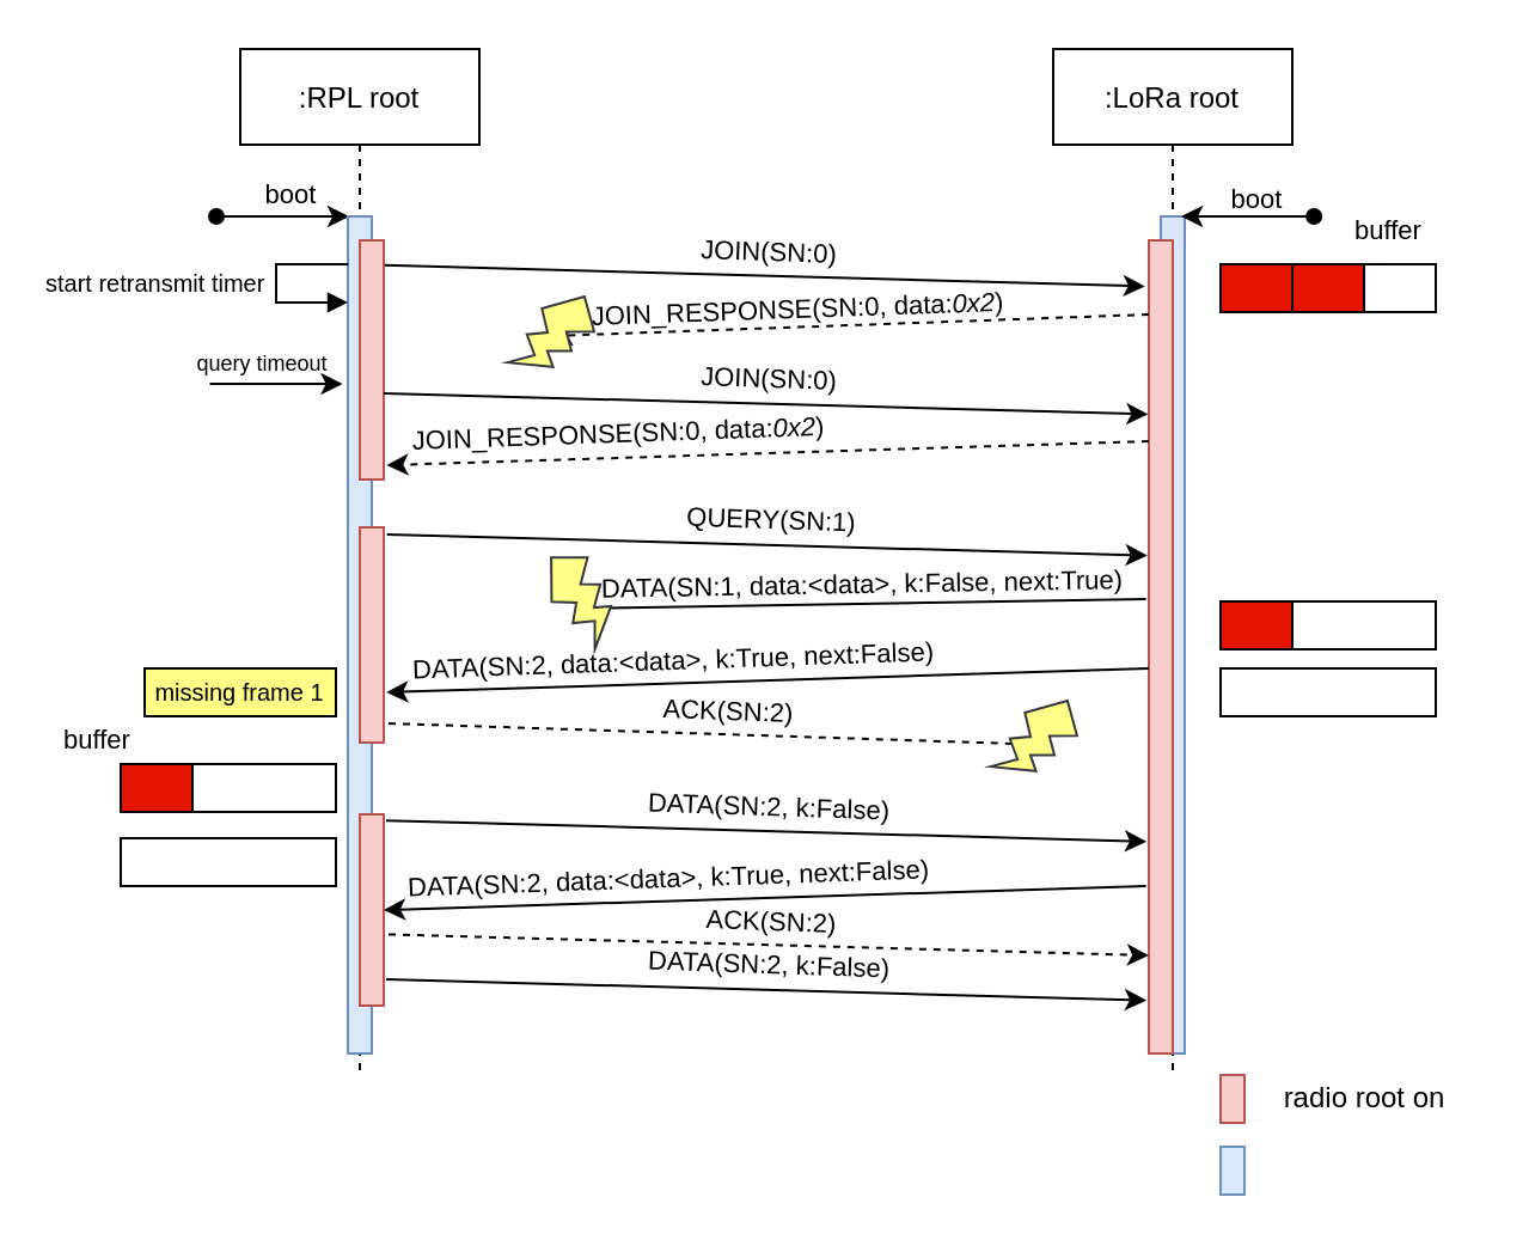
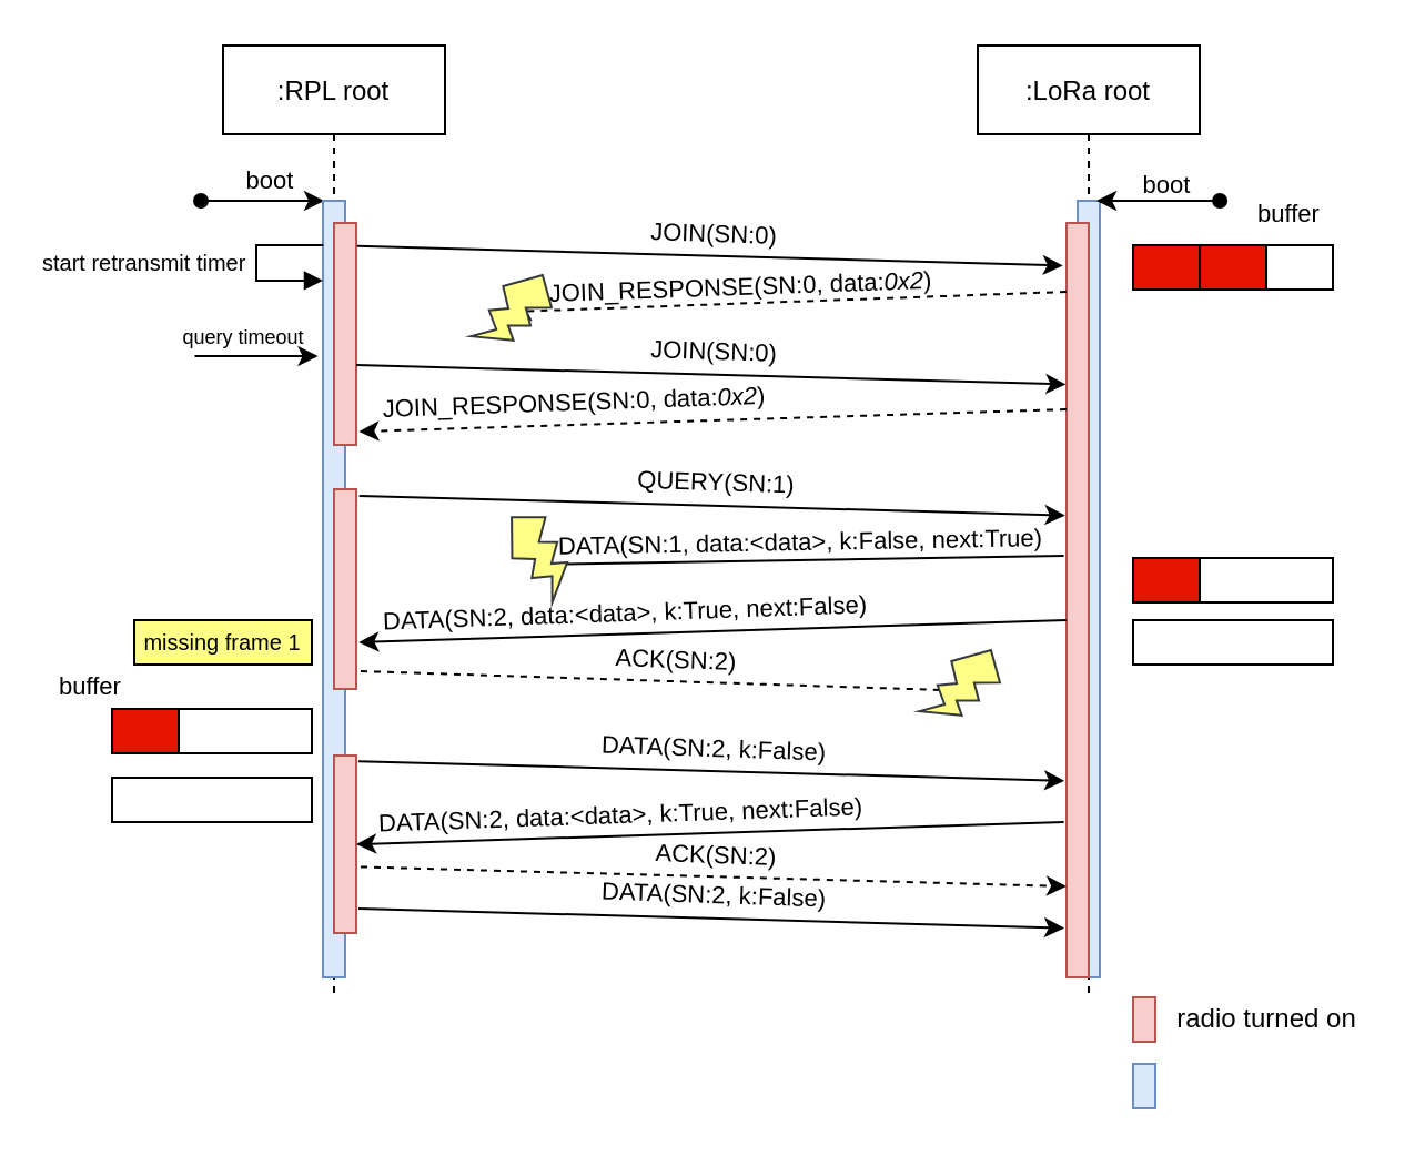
  <mxCell id="0" />
  <mxCell id="1" parent="0" />
  <mxCell id="2" value=":LoRa root" style="shape=umlLifeline;perimeter=lifelinePerimeter;container=0;collapsible=0;recursiveResize=0;shadow=0;strokeWidth=1;" vertex="1" parent="1"><mxGeometry x="440" y="20" width="100" height="430" as="geometry" /></mxCell>
  <mxCell id="3" value="" style="endArrow=classic;startArrow=oval;html=1;startFill=1;entryX=0.053;entryY=0;entryDx=0;entryDy=0;entryPerimeter=0;" edge="1" parent="1"><mxGeometry width="50" height="50" relative="1" as="geometry"><mxPoint x="90" y="90" as="sourcePoint" /><mxPoint x="145.53" y="90" as="targetPoint" /></mxGeometry></mxCell>
  <mxCell id="4" value="boot" style="edgeLabel;html=1;align=center;verticalAlign=middle;resizable=0;points=[];" vertex="1" connectable="0" parent="3"><mxGeometry x="0.218" y="1" relative="1" as="geometry"><mxPoint x="-4" y="-9" as="offset" /></mxGeometry></mxCell>
  <mxCell id="5" value=":RPL root" style="shape=umlLifeline;perimeter=lifelinePerimeter;container=1;collapsible=0;recursiveResize=0;shadow=0;strokeWidth=1;" vertex="1" parent="1"><mxGeometry x="100" y="20" width="100" height="430" as="geometry" /></mxCell>
  <mxCell id="6" value="" style="points=[];perimeter=orthogonalPerimeter;shadow=0;strokeWidth=1;fillColor=#dae8fc;strokeColor=#6c8ebf;" vertex="1" parent="5"><mxGeometry x="45" y="70" width="10" height="350" as="geometry" /></mxCell>
  <mxCell id="7" value="" style="points=[];perimeter=orthogonalPerimeter;shadow=0;strokeWidth=1;fillColor=#f8cecc;strokeColor=#b85450;" vertex="1" parent="5"><mxGeometry x="50" y="80" width="10" height="100" as="geometry" /></mxCell>
  <mxCell id="8" value="" style="points=[];perimeter=orthogonalPerimeter;shadow=0;strokeWidth=1;fillColor=#dae8fc;strokeColor=#6c8ebf;" vertex="1" parent="1"><mxGeometry x="485" y="90" width="10" height="350" as="geometry" /></mxCell>
  <mxCell id="9" value="" style="points=[];perimeter=orthogonalPerimeter;shadow=0;strokeWidth=1;fillColor=#f8cecc;strokeColor=#b85450;" vertex="1" parent="1"><mxGeometry x="480" y="100" width="10" height="340" as="geometry" /></mxCell>
  <mxCell id="10" value="" style="endArrow=classic;html=1;exitX=1.04;exitY=0.26;exitDx=0;exitDy=0;exitPerimeter=0;entryX=-0.16;entryY=0.096;entryDx=0;entryDy=0;entryPerimeter=0;" edge="1" parent="1"><mxGeometry width="50" height="50" relative="1" as="geometry"><mxPoint x="160.4" y="110.4" as="sourcePoint" /><mxPoint x="478.4" y="119.2" as="targetPoint" /></mxGeometry></mxCell>
  <mxCell id="11" value="JOIN(SN:0)" style="edgeLabel;html=1;align=center;verticalAlign=middle;resizable=0;points=[];rotation=2;" vertex="1" connectable="0" parent="10"><mxGeometry x="-0.108" relative="1" as="geometry"><mxPoint x="18" y="-10" as="offset" /></mxGeometry></mxCell>
  <mxCell id="12" value="" style="endArrow=classic;html=1;exitX=-0.12;exitY=0.202;exitDx=0;exitDy=0;exitPerimeter=0;dashed=1;" edge="1" parent="1"><mxGeometry width="50" height="50" relative="1" as="geometry"><mxPoint x="480" y="131" as="sourcePoint" /><mxPoint x="230" y="140" as="targetPoint" /></mxGeometry></mxCell>
  <mxCell id="13" value="JOIN_RESPONSE(SN:0, data:&lt;i&gt;0x2&lt;/i&gt;)" style="edgeLabel;html=1;align=center;verticalAlign=middle;resizable=0;points=[];rotation=358;" vertex="1" connectable="0" parent="12"><mxGeometry x="-0.108" relative="1" as="geometry"><mxPoint x="-36" y="-7" as="offset" /></mxGeometry></mxCell>
  <mxCell id="14" value="" style="endArrow=classic;startArrow=oval;html=1;startFill=1;entryX=0.053;entryY=0;entryDx=0;entryDy=0;entryPerimeter=0;" edge="1" parent="1"><mxGeometry width="50" height="50" relative="1" as="geometry"><mxPoint x="549.06" y="90" as="sourcePoint" /><mxPoint x="493.53" y="90" as="targetPoint" /></mxGeometry></mxCell>
  <mxCell id="15" value="boot" style="edgeLabel;html=1;align=center;verticalAlign=middle;resizable=0;points=[];" vertex="1" connectable="0" parent="14"><mxGeometry x="0.218" y="1" relative="1" as="geometry"><mxPoint x="9" y="-9" as="offset" /></mxGeometry></mxCell>
  <mxCell id="16" value="" style="rounded=0;whiteSpace=wrap;html=1;fillColor=#e51400;fontColor=#ffffff;" vertex="1" parent="1"><mxGeometry x="510" y="110" width="30" height="20" as="geometry" /></mxCell>
  <mxCell id="17" value="" style="rounded=0;whiteSpace=wrap;html=1;" vertex="1" parent="1"><mxGeometry x="570" y="110" width="30" height="20" as="geometry" /></mxCell>
  <mxCell id="18" value="" style="rounded=0;whiteSpace=wrap;html=1;fillColor=#e51400;fontColor=#ffffff;" vertex="1" parent="1"><mxGeometry x="540" y="110" width="30" height="20" as="geometry" /></mxCell>
  <mxCell id="19" value="" style="verticalLabelPosition=bottom;verticalAlign=top;html=1;shape=mxgraph.basic.flash;fontSize=9;fillColor=#ffff88;strokeColor=#36393d;rotation=30;" vertex="1" parent="1"><mxGeometry x="220" y="120" width="25" height="40" as="geometry" /></mxCell>
  <mxCell id="20" value="&lt;font size=&quot;1&quot;&gt;start retransmit timer&lt;/font&gt;" style="edgeStyle=orthogonalEdgeStyle;html=1;align=left;spacingLeft=2;endArrow=block;rounded=0;exitX=1.044;exitY=0.643;exitDx=0;exitDy=0;exitPerimeter=0;" edge="1" parent="1"><mxGeometry x="0.005" y="-100" relative="1" as="geometry"><mxPoint x="145.22" y="110" as="sourcePoint" /><Array as="points"><mxPoint x="115" y="109.98" /><mxPoint x="115" y="125.98" /></Array><mxPoint x="145" y="125.98" as="targetPoint" /><mxPoint as="offset" /></mxGeometry></mxCell>
  <mxCell id="21" value="" style="endArrow=classic;startArrow=none;html=1;startFill=0;entryX=0.053;entryY=0;entryDx=0;entryDy=0;entryPerimeter=0;" edge="1" parent="1"><mxGeometry width="50" height="50" relative="1" as="geometry"><mxPoint x="87.23" y="160" as="sourcePoint" /><mxPoint x="142.76" y="160" as="targetPoint" /></mxGeometry></mxCell>
  <mxCell id="22" value="&lt;font style=&quot;font-size: 9px&quot;&gt;query timeout&lt;/font&gt;" style="edgeLabel;html=1;align=center;verticalAlign=middle;resizable=0;points=[];labelBackgroundColor=none;" vertex="1" connectable="0" parent="21"><mxGeometry x="0.218" y="1" relative="1" as="geometry"><mxPoint x="-13" y="-9" as="offset" /></mxGeometry></mxCell>
  <mxCell id="23" value="" style="endArrow=classic;html=1;exitX=-0.12;exitY=0.202;exitDx=0;exitDy=0;exitPerimeter=0;dashed=1;entryX=1.12;entryY=0.667;entryDx=0;entryDy=0;entryPerimeter=0;" edge="1" parent="1"><mxGeometry width="50" height="50" relative="1" as="geometry"><mxPoint x="480" y="184" as="sourcePoint" /><mxPoint x="161.2" y="194.02" as="targetPoint" /></mxGeometry></mxCell>
  <mxCell id="24" value="JOIN_RESPONSE(SN:0, data:&lt;i&gt;0x2&lt;/i&gt;)" style="edgeLabel;html=1;align=center;verticalAlign=middle;resizable=0;points=[];rotation=358;" vertex="1" connectable="0" parent="23"><mxGeometry x="-0.108" relative="1" as="geometry"><mxPoint x="-81" y="-8" as="offset" /></mxGeometry></mxCell>
  <mxCell id="25" value="" style="endArrow=classic;html=1;exitX=1.04;exitY=0.26;exitDx=0;exitDy=0;exitPerimeter=0;entryX=-0.03;entryY=0.303;entryDx=0;entryDy=0;entryPerimeter=0;" edge="1" parent="1"><mxGeometry width="50" height="50" relative="1" as="geometry"><mxPoint x="160" y="164" as="sourcePoint" /><mxPoint x="479.7" y="172.72" as="targetPoint" /></mxGeometry></mxCell>
  <mxCell id="26" value="JOIN(SN:0)" style="edgeLabel;html=1;align=center;verticalAlign=middle;resizable=0;points=[];rotation=2;" vertex="1" connectable="0" parent="25"><mxGeometry x="-0.108" relative="1" as="geometry"><mxPoint x="18" y="-10" as="offset" /></mxGeometry></mxCell>
  <mxCell id="27" value="" style="endArrow=classic;html=1;exitX=1.04;exitY=0.26;exitDx=0;exitDy=0;exitPerimeter=0;entryX=-0.16;entryY=0.096;entryDx=0;entryDy=0;entryPerimeter=0;" edge="1" parent="1"><mxGeometry width="50" height="50" relative="1" as="geometry"><mxPoint x="161.33" y="222.98" as="sourcePoint" /><mxPoint x="479.33" y="231.78" as="targetPoint" /></mxGeometry></mxCell>
  <mxCell id="28" value="QUERY(SN:1)" style="edgeLabel;html=1;align=center;verticalAlign=middle;resizable=0;points=[];rotation=2;" vertex="1" connectable="0" parent="27"><mxGeometry x="-0.108" relative="1" as="geometry"><mxPoint x="18" y="-10" as="offset" /></mxGeometry></mxCell>
  <mxCell id="29" value="" style="endArrow=classic;html=1;exitX=-0.12;exitY=0.202;exitDx=0;exitDy=0;exitPerimeter=0;" edge="1" parent="1"><mxGeometry width="50" height="50" relative="1" as="geometry"><mxPoint x="478.8" y="249.97" as="sourcePoint" /><mxPoint x="240" y="254" as="targetPoint" /></mxGeometry></mxCell>
  <mxCell id="30" value="DATA(SN:1, data:&amp;lt;data&amp;gt;, k:False, next:True)" style="edgeLabel;html=1;align=center;verticalAlign=middle;resizable=0;points=[];rotation=359;" vertex="1" connectable="0" parent="29"><mxGeometry x="-0.108" relative="1" as="geometry"><mxPoint x="-12" y="-8" as="offset" /></mxGeometry></mxCell>
  <mxCell id="31" value="" style="endArrow=classic;html=1;exitX=-0.12;exitY=0.202;exitDx=0;exitDy=0;exitPerimeter=0;entryX=1.12;entryY=0.667;entryDx=0;entryDy=0;entryPerimeter=0;" edge="1" parent="1"><mxGeometry width="50" height="50" relative="1" as="geometry"><mxPoint x="479.93" y="278.98" as="sourcePoint" /><mxPoint x="161.13" y="289" as="targetPoint" /></mxGeometry></mxCell>
  <mxCell id="32" value="DATA(SN:2, data:&amp;lt;data&amp;gt;, k:True, next:False)" style="edgeLabel;html=1;align=center;verticalAlign=middle;resizable=0;points=[];rotation=358;" vertex="1" connectable="0" parent="31"><mxGeometry x="-0.108" relative="1" as="geometry"><mxPoint x="-58" y="-8" as="offset" /></mxGeometry></mxCell>
  <mxCell id="33" value="" style="points=[];perimeter=orthogonalPerimeter;shadow=0;strokeWidth=1;fillColor=#f8cecc;strokeColor=#b85450;" vertex="1" parent="1"><mxGeometry x="150" y="220" width="10" height="90" as="geometry" /></mxCell>
  <mxCell id="34" value="" style="verticalLabelPosition=bottom;verticalAlign=top;html=1;shape=mxgraph.basic.flash;fontSize=9;fillColor=#ffff88;strokeColor=#36393d;rotation=-45;" vertex="1" parent="1"><mxGeometry x="230.5" y="228" width="25" height="40" as="geometry" /></mxCell>
  <mxCell id="35" value="&lt;font style=&quot;font-size: 10px&quot;&gt;missing frame 1&lt;/font&gt;" style="rounded=0;whiteSpace=wrap;html=1;labelBackgroundColor=none;verticalAlign=middle;align=center;fillColor=#ffff88;" vertex="1" parent="1"><mxGeometry x="60" y="279" width="80" height="20" as="geometry" /></mxCell>
  <mxCell id="36" value="" style="endArrow=classic;html=1;dashed=1;" edge="1" parent="1"><mxGeometry width="50" height="50" relative="1" as="geometry"><mxPoint x="162" y="302" as="sourcePoint" /><mxPoint x="440" y="311" as="targetPoint" /></mxGeometry></mxCell>
  <mxCell id="37" value="ACK(SN:2)" style="edgeLabel;html=1;align=center;verticalAlign=middle;resizable=0;points=[];rotation=2;" vertex="1" connectable="0" parent="36"><mxGeometry x="-0.108" relative="1" as="geometry"><mxPoint x="18" y="-10" as="offset" /></mxGeometry></mxCell>
  <mxCell id="38" value="" style="verticalLabelPosition=bottom;verticalAlign=top;html=1;shape=mxgraph.basic.flash;fontSize=9;fillColor=#ffff88;strokeColor=#36393d;rotation=30;" vertex="1" parent="1"><mxGeometry x="422" y="289" width="25" height="40" as="geometry" /></mxCell>
  <mxCell id="39" value="" style="rounded=0;whiteSpace=wrap;html=1;fillColor=#e51400;fontColor=#ffffff;" vertex="1" parent="1"><mxGeometry x="510" y="251" width="30" height="20" as="geometry" /></mxCell>
  <mxCell id="40" value="" style="rounded=0;whiteSpace=wrap;html=1;" vertex="1" parent="1"><mxGeometry x="540" y="251" width="60" height="20" as="geometry" /></mxCell>
  <mxCell id="41" value="" style="rounded=0;whiteSpace=wrap;html=1;" vertex="1" parent="1"><mxGeometry x="510" y="279" width="90" height="20" as="geometry" /></mxCell>
  <mxCell id="42" value="&lt;font style=&quot;font-size: 11px&quot;&gt;buffer&lt;/font&gt;" style="text;html=1;align=center;verticalAlign=middle;resizable=0;points=[];autosize=1;strokeColor=none;" vertex="1" parent="1"><mxGeometry x="560" y="86" width="40" height="20" as="geometry" /></mxCell>
  <mxCell id="43" value="" style="rounded=0;whiteSpace=wrap;html=1;fillColor=#e51400;fontColor=#ffffff;" vertex="1" parent="1"><mxGeometry x="50" y="319" width="30" height="20" as="geometry" /></mxCell>
  <mxCell id="44" value="" style="rounded=0;whiteSpace=wrap;html=1;" vertex="1" parent="1"><mxGeometry x="80" y="319" width="60" height="20" as="geometry" /></mxCell>
  <mxCell id="45" value="" style="points=[];perimeter=orthogonalPerimeter;shadow=0;strokeWidth=1;fillColor=#f8cecc;strokeColor=#b85450;" vertex="1" parent="1"><mxGeometry x="150" y="340" width="10" height="80" as="geometry" /></mxCell>
  <mxCell id="46" value="" style="endArrow=classic;html=1;exitX=1.04;exitY=0.26;exitDx=0;exitDy=0;exitPerimeter=0;entryX=-0.16;entryY=0.096;entryDx=0;entryDy=0;entryPerimeter=0;" edge="1" parent="1"><mxGeometry width="50" height="50" relative="1" as="geometry"><mxPoint x="161" y="342.6" as="sourcePoint" /><mxPoint x="479" y="351.4" as="targetPoint" /></mxGeometry></mxCell>
  <mxCell id="47" value="DATA(SN:2, k:False)" style="edgeLabel;html=1;align=center;verticalAlign=middle;resizable=0;points=[];rotation=2;" vertex="1" connectable="0" parent="46"><mxGeometry x="-0.108" relative="1" as="geometry"><mxPoint x="18" y="-10" as="offset" /></mxGeometry></mxCell>
  <mxCell id="48" value="" style="endArrow=classic;html=1;exitX=-0.12;exitY=0.202;exitDx=0;exitDy=0;exitPerimeter=0;entryX=1.12;entryY=0.667;entryDx=0;entryDy=0;entryPerimeter=0;" edge="1" parent="1"><mxGeometry width="50" height="50" relative="1" as="geometry"><mxPoint x="478.8" y="370" as="sourcePoint" /><mxPoint x="160" y="380.02" as="targetPoint" /></mxGeometry></mxCell>
  <mxCell id="49" value="DATA(SN:2, data:&amp;lt;data&amp;gt;, k:True, next:False)" style="edgeLabel;html=1;align=center;verticalAlign=middle;resizable=0;points=[];rotation=358;" vertex="1" connectable="0" parent="48"><mxGeometry x="-0.108" relative="1" as="geometry"><mxPoint x="-58" y="-8" as="offset" /></mxGeometry></mxCell>
  <mxCell id="50" value="" style="endArrow=classic;html=1;exitX=1.04;exitY=0.26;exitDx=0;exitDy=0;exitPerimeter=0;entryX=-0.16;entryY=0.096;entryDx=0;entryDy=0;entryPerimeter=0;dashed=1;" edge="1" parent="1"><mxGeometry width="50" height="50" relative="1" as="geometry"><mxPoint x="162" y="390.2" as="sourcePoint" /><mxPoint x="480" y="399" as="targetPoint" /></mxGeometry></mxCell>
  <mxCell id="51" value="ACK(SN:2)" style="edgeLabel;html=1;align=center;verticalAlign=middle;resizable=0;points=[];rotation=2;" vertex="1" connectable="0" parent="50"><mxGeometry x="-0.108" relative="1" as="geometry"><mxPoint x="18" y="-10" as="offset" /></mxGeometry></mxCell>
  <mxCell id="52" value="" style="endArrow=classic;html=1;exitX=1.04;exitY=0.26;exitDx=0;exitDy=0;exitPerimeter=0;entryX=-0.16;entryY=0.096;entryDx=0;entryDy=0;entryPerimeter=0;" edge="1" parent="1"><mxGeometry width="50" height="50" relative="1" as="geometry"><mxPoint x="161" y="409" as="sourcePoint" /><mxPoint x="479" y="417.8" as="targetPoint" /></mxGeometry></mxCell>
  <mxCell id="53" value="DATA(SN:2, k:False)" style="edgeLabel;html=1;align=center;verticalAlign=middle;resizable=0;points=[];rotation=2;" vertex="1" connectable="0" parent="52"><mxGeometry x="-0.108" relative="1" as="geometry"><mxPoint x="18" y="-10" as="offset" /></mxGeometry></mxCell>
  <mxCell id="54" value="" style="rounded=0;whiteSpace=wrap;html=1;" vertex="1" parent="1"><mxGeometry x="50" y="350" width="90" height="20" as="geometry" /></mxCell>
  <mxCell id="55" value="&lt;font style=&quot;font-size: 11px&quot;&gt;buffer&lt;/font&gt;" style="text;html=1;align=center;verticalAlign=middle;resizable=0;points=[];autosize=1;strokeColor=none;" vertex="1" parent="1"><mxGeometry x="20" y="299" width="40" height="20" as="geometry" /></mxCell>
  <mxCell id="56" value="" style="group" vertex="1" connectable="0" parent="1"><mxGeometry x="510" y="449" width="110" height="50" as="geometry" /></mxCell>
  <mxCell id="57" value="" style="points=[];perimeter=orthogonalPerimeter;shadow=0;strokeWidth=1;fillColor=#f8cecc;strokeColor=#b85450;" vertex="1" parent="56"><mxGeometry width="10" height="20" as="geometry" /></mxCell>
  <mxCell id="58" value="" style="points=[];perimeter=orthogonalPerimeter;shadow=0;strokeWidth=1;fillColor=#dae8fc;strokeColor=#6c8ebf;" vertex="1" parent="56"><mxGeometry y="30" width="10" height="20" as="geometry" /></mxCell>
- <mxCell id="59" value="radio root on" style="text;html=1;align=center;verticalAlign=middle;resizable=0;points=[];autosize=1;strokeColor=none;" vertex="1" parent="56"><mxGeometry x="10" width="100" height="20" as="geometry" /></mxCell>
+ <mxCell id="59" value="radio turned on" style="text;html=1;align=center;verticalAlign=middle;resizable=0;points=[];autosize=1;strokeColor=none;" vertex="1" parent="56"><mxGeometry x="10" width="100" height="20" as="geometry" /></mxCell>
